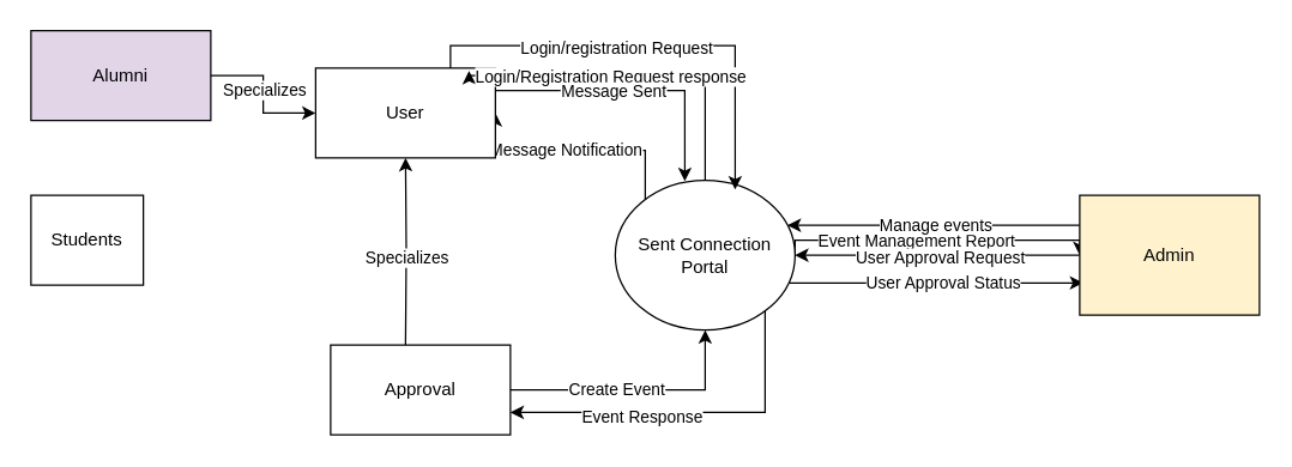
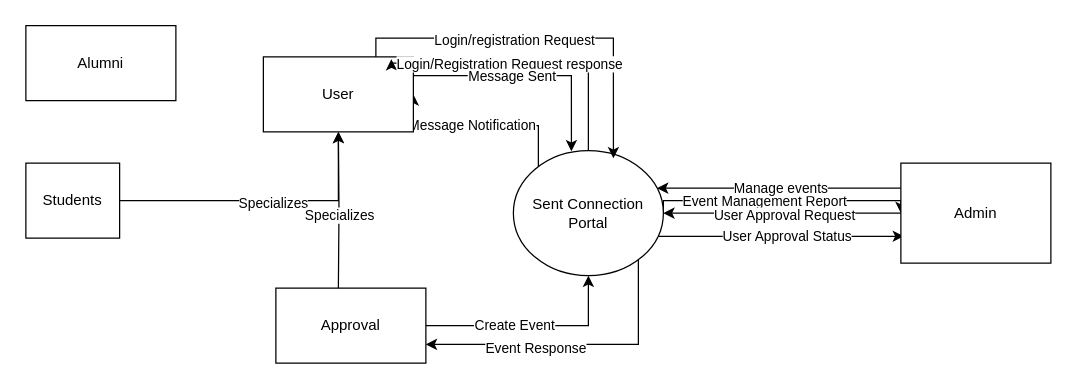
  <mxCell id="0" />
  <mxCell id="1" parent="0" />
  <mxCell id="2" style="edgeStyle=orthogonalEdgeStyle;rounded=0;orthogonalLoop=1;jettySize=auto;html=1;exitX=1;exitY=0.5;exitDx=0;exitDy=0;entryX=0;entryY=0.5;entryDx=0;entryDy=0;" edge="1" parent="1" source="10" target="27"><mxGeometry relative="1" as="geometry"><Array as="points"><mxPoint x="530" y="160" /><mxPoint x="720" y="160" /></Array></mxGeometry></mxCell>
  <mxCell id="3" value="Event Management Report" style="edgeLabel;html=1;align=center;verticalAlign=middle;resizable=0;points=[];" vertex="1" connectable="0" parent="2"><mxGeometry x="0.027" y="2" relative="1" as="geometry"><mxPoint x="-18" y="2" as="offset" /></mxGeometry></mxCell>
  <mxCell id="4" style="edgeStyle=orthogonalEdgeStyle;rounded=0;orthogonalLoop=1;jettySize=auto;html=1;exitX=0.967;exitY=0.686;exitDx=0;exitDy=0;entryX=0;entryY=0.75;entryDx=0;entryDy=0;exitPerimeter=0;" edge="1" parent="1" source="10"><mxGeometry relative="1" as="geometry"><mxPoint x="530" y="189.5" as="sourcePoint" /><mxPoint x="722.4" y="188.5" as="targetPoint" /></mxGeometry></mxCell>
  <mxCell id="5" value="User Approval Status" style="edgeLabel;html=1;align=center;verticalAlign=middle;resizable=0;points=[];" vertex="1" connectable="0" parent="4"><mxGeometry x="0.044" relative="1" as="geometry"><mxPoint as="offset" /></mxGeometry></mxCell>
  <mxCell id="6" style="edgeStyle=orthogonalEdgeStyle;rounded=0;orthogonalLoop=1;jettySize=auto;html=1;exitX=0;exitY=0;exitDx=0;exitDy=0;entryX=1;entryY=0.5;entryDx=0;entryDy=0;" edge="1" parent="1" source="10" target="17"><mxGeometry relative="1" as="geometry"><Array as="points"><mxPoint x="430" y="135" /><mxPoint x="430" y="100" /></Array></mxGeometry></mxCell>
  <mxCell id="7" value="Message Notification" style="edgeLabel;html=1;align=center;verticalAlign=middle;resizable=0;points=[];" vertex="1" connectable="0" parent="6"><mxGeometry x="0.124" y="-1" relative="1" as="geometry"><mxPoint as="offset" /></mxGeometry></mxCell>
  <mxCell id="8" style="edgeStyle=orthogonalEdgeStyle;rounded=0;orthogonalLoop=1;jettySize=auto;html=1;entryX=1;entryY=0.75;entryDx=0;entryDy=0;exitX=1;exitY=1;exitDx=0;exitDy=0;" edge="1" parent="1" source="10" target="18"><mxGeometry relative="1" as="geometry"><Array as="points"><mxPoint x="510" y="205" /><mxPoint x="510" y="275" /></Array></mxGeometry></mxCell>
  <mxCell id="9" value="Event Response" style="edgeLabel;html=1;align=center;verticalAlign=middle;resizable=0;points=[];" vertex="1" connectable="0" parent="8"><mxGeometry x="0.281" y="2" relative="1" as="geometry"><mxPoint as="offset" /></mxGeometry></mxCell>
  <mxCell id="10" value="Sent Connection Portal" style="ellipse;whiteSpace=wrap;html=1;" vertex="1" parent="1"><mxGeometry x="410" y="120" width="120" height="100" as="geometry" /></mxCell>
- <mxCell id="11" style="edgeStyle=orthogonalEdgeStyle;rounded=0;orthogonalLoop=1;jettySize=auto;html=1;exitX=1;exitY=0.5;exitDx=0;exitDy=0;" edge="1" parent="1" source="19" target="17"><mxGeometry relative="1" as="geometry" /></mxCell>
- <mxCell id="12" value="Specializes" style="edgeLabel;html=1;align=center;verticalAlign=middle;resizable=0;points=[];" vertex="1" connectable="0" parent="11"><mxGeometry x="-0.067" relative="1" as="geometry"><mxPoint as="offset" /></mxGeometry></mxCell>
+ <mxCell id="13" style="edgeStyle=orthogonalEdgeStyle;rounded=0;orthogonalLoop=1;jettySize=auto;html=1;exitX=1;exitY=0.5;exitDx=0;exitDy=0;" edge="1" parent="1" source="20" target="17"><mxGeometry relative="1" as="geometry" /></mxCell>
+ <mxCell id="14" value="Specializes" style="edgeLabel;html=1;align=center;verticalAlign=middle;resizable=0;points=[];" vertex="1" connectable="0" parent="13"><mxGeometry x="0.061" y="-1" relative="1" as="geometry"><mxPoint as="offset" /></mxGeometry></mxCell>
  <mxCell id="15" style="edgeStyle=orthogonalEdgeStyle;rounded=0;orthogonalLoop=1;jettySize=auto;html=1;exitX=0.75;exitY=0;exitDx=0;exitDy=0;entryX=0.667;entryY=0.062;entryDx=0;entryDy=0;entryPerimeter=0;" edge="1" parent="1" source="17" target="10"><mxGeometry relative="1" as="geometry"><mxPoint x="500" y="110" as="targetPoint" /><Array as="points"><mxPoint x="300" y="30" /><mxPoint x="490" y="30" /></Array></mxGeometry></mxCell>
  <mxCell id="16" value="Login/registration Request" style="edgeLabel;html=1;align=center;verticalAlign=middle;resizable=0;points=[];" vertex="1" connectable="0" parent="15"><mxGeometry x="-0.168" y="-1" relative="1" as="geometry"><mxPoint as="offset" /></mxGeometry></mxCell>
  <mxCell id="17" value="User" style="rounded=0;whiteSpace=wrap;html=1;" vertex="1" parent="1"><mxGeometry x="210" y="45" width="120" height="60" as="geometry" /></mxCell>
  <mxCell id="18" value="Approval" style="rounded=0;whiteSpace=wrap;html=1;" vertex="1" parent="1"><mxGeometry x="220" y="230" width="120" height="60" as="geometry" /></mxCell>
- <mxCell id="19" value="Alumni" style="rounded=0;whiteSpace=wrap;html=1;fillColor=#e1d5e7;" vertex="1" parent="1"><mxGeometry y="20" width="120" height="60" as="geometry" x="20" /></mxCell>
+ <mxCell id="19" value="Alumni" style="rounded=0;whiteSpace=wrap;html=1;" vertex="1" parent="1"><mxGeometry y="20" width="120" height="60" as="geometry" x="20" /></mxCell>
  <mxCell id="20" value="Students" style="rounded=0;whiteSpace=wrap;html=1;" vertex="1" parent="1"><mxGeometry x="20" y="130" width="75" height="60" as="geometry" /></mxCell>
  <mxCell id="21" style="edgeStyle=orthogonalEdgeStyle;rounded=0;orthogonalLoop=1;jettySize=auto;html=1;exitX=0.5;exitY=1;exitDx=0;exitDy=0;entryX=0.5;entryY=1;entryDx=0;entryDy=0;" edge="1" parent="1" target="17"><mxGeometry relative="1" as="geometry"><mxPoint x="270" y="230" as="sourcePoint" /></mxGeometry></mxCell>
  <mxCell id="22" value="Specializes" style="edgeLabel;html=1;align=center;verticalAlign=middle;resizable=0;points=[];" vertex="1" connectable="0" parent="21"><mxGeometry x="-0.065" relative="1" as="geometry"><mxPoint as="offset" /></mxGeometry></mxCell>
  <mxCell id="23" style="edgeStyle=orthogonalEdgeStyle;rounded=0;orthogonalLoop=1;jettySize=auto;html=1;" edge="1" parent="1" source="27" target="10"><mxGeometry relative="1" as="geometry"><Array as="points"><mxPoint x="680" y="150" /><mxPoint x="680" y="150" /></Array></mxGeometry></mxCell>
  <mxCell id="24" value="Manage events" style="edgeLabel;html=1;align=center;verticalAlign=middle;resizable=0;points=[];" vertex="1" connectable="0" parent="23"><mxGeometry x="-0.051" y="-1" relative="1" as="geometry"><mxPoint x="-4" as="offset" /></mxGeometry></mxCell>
  <mxCell id="25" style="edgeStyle=orthogonalEdgeStyle;rounded=0;orthogonalLoop=1;jettySize=auto;html=1;entryX=1;entryY=0.5;entryDx=0;entryDy=0;" edge="1" parent="1" source="27" target="10"><mxGeometry relative="1" as="geometry" /></mxCell>
  <mxCell id="26" value="User Approval Request" style="edgeLabel;html=1;align=center;verticalAlign=middle;resizable=0;points=[];" vertex="1" connectable="0" parent="25"><mxGeometry x="-0.011" y="1" relative="1" as="geometry"><mxPoint as="offset" /></mxGeometry></mxCell>
- <mxCell id="27" value="Admin" style="rounded=0;whiteSpace=wrap;html=1;fillColor=#fff2cc;" vertex="1" parent="1"><mxGeometry x="720" y="130" width="120" height="80" as="geometry" /></mxCell>
+ <mxCell id="27" value="Admin" style="rounded=0;whiteSpace=wrap;html=1;" vertex="1" parent="1"><mxGeometry x="720" y="130" width="120" height="80" as="geometry" /></mxCell>
  <mxCell id="28" style="edgeStyle=orthogonalEdgeStyle;rounded=0;orthogonalLoop=1;jettySize=auto;html=1;exitX=0.5;exitY=0;exitDx=0;exitDy=0;entryX=0.853;entryY=0.03;entryDx=0;entryDy=0;entryPerimeter=0;" edge="1" parent="1" source="10" target="17"><mxGeometry relative="1" as="geometry"><Array as="points"><mxPoint x="470" y="50" /><mxPoint x="312" y="50" /></Array></mxGeometry></mxCell>
  <mxCell id="29" value="Login/Registration Request response" style="edgeLabel;html=1;align=center;verticalAlign=middle;resizable=0;points=[];" vertex="1" connectable="0" parent="28"><mxGeometry x="0.163" relative="1" as="geometry"><mxPoint as="offset" /></mxGeometry></mxCell>
  <mxCell id="30" style="edgeStyle=orthogonalEdgeStyle;rounded=0;orthogonalLoop=1;jettySize=auto;html=1;exitX=1;exitY=0.25;exitDx=0;exitDy=0;entryX=0.387;entryY=0.006;entryDx=0;entryDy=0;entryPerimeter=0;" edge="1" parent="1" source="17" target="10"><mxGeometry relative="1" as="geometry" /></mxCell>
  <mxCell id="31" value="Message Sent" style="edgeLabel;html=1;align=center;verticalAlign=middle;resizable=0;points=[];" vertex="1" connectable="0" parent="30"><mxGeometry x="-0.161" relative="1" as="geometry"><mxPoint as="offset" /></mxGeometry></mxCell>
  <mxCell id="32" style="edgeStyle=orthogonalEdgeStyle;rounded=0;orthogonalLoop=1;jettySize=auto;html=1;entryX=0.5;entryY=1;entryDx=0;entryDy=0;" edge="1" parent="1" source="18" target="10"><mxGeometry relative="1" as="geometry" /></mxCell>
  <mxCell id="33" value="Create Event" style="edgeLabel;html=1;align=center;verticalAlign=middle;resizable=0;points=[];" vertex="1" connectable="0" parent="32"><mxGeometry x="-0.173" y="1" relative="1" as="geometry"><mxPoint as="offset" /></mxGeometry></mxCell>
